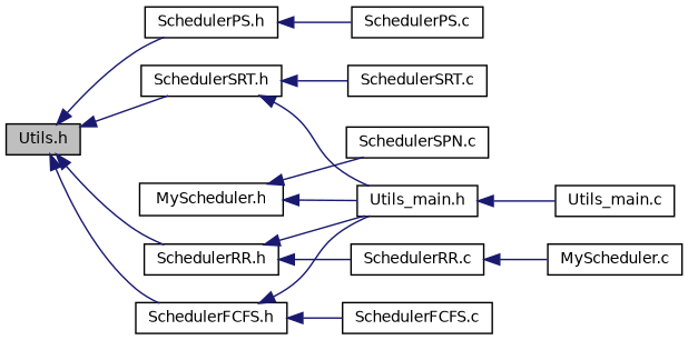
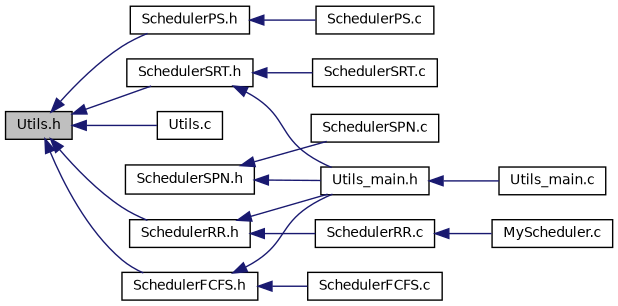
  digraph {
    rankdir=LR
    node [color=black fillcolor=white fontname=Helvetica fontsize=10 shape=record style=filled]
    edge [color=midnightblue dir=back fontname=Helvetica fontsize=10 labelfontname=Helvetica labelfontsize=10 style=solid]
    n1 [fillcolor=grey75 fontcolor=black height=0.2 label="Utils.h" width=0.4]
    n2 [height=0.2 label="SchedulerFCFS.h" width=0.4]
    n3 [height=0.2 label="SchedulerRR.h" width=0.4]
    n4 [height=0.2 label="SchedulerPS.h" width=0.4]
    n5 [height=0.2 label="SchedulerSRT.h" width=0.4]
+   n6 [height=0.2 label="Utils.c" width=0.4]
    n7 [height=0.2 label="Utils_main.h" width=0.4]
    n8 [height=0.2 label="SchedulerFCFS.c" width=0.4]
    n9 [height=0.2 label="SchedulerRR.c" width=0.4]
    n10 [height=0.2 label="SchedulerPS.c" width=0.4]
-   n11 [height=0.2 label="MyScheduler.h" width=0.4]
+   n11 [height=0.2 label="SchedulerSPN.h" width=0.4]
    n12 [height=0.2 label="SchedulerSPN.c" width=0.4]
    n13 [height=0.2 label="SchedulerSRT.c" width=0.4]
    n14 [height=0.2 label="Utils_main.c" width=0.4]
    n15 [height=0.2 label="MyScheduler.c" width=0.4]
    n1 -> n2
    n1 -> n3
    n1 -> n4
    n1 -> n5
+   n1 -> n6
    n2 -> n7
    n2 -> n8
    n3 -> n7
    n3 -> n9
    n4 -> n10
    n5 -> n7
    n5 -> n13
    n7 -> n14
    n9 -> n15
    n11 -> n7
    n11 -> n12
  }
